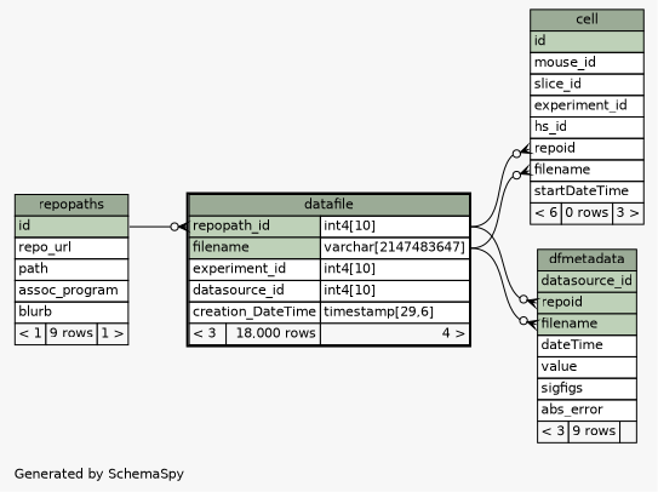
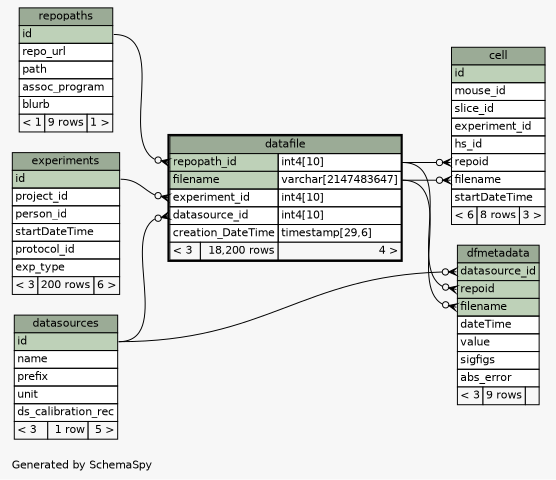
  digraph {
    bgcolor="#f7f7f7"
    fontname=Helvetica
    fontsize=11
    label="\nGenerated by SchemaSpy"
    labeljust=l
    nodesep=0.18
    rankdir=RL
    ranksep=0.46
    node [fontname=Helvetica fontsize=11 shape=plaintext]
    edge [arrowhead=none arrowsize=0.8 arrowtail=crowodot dir=back headport="id:e" tailport="filename:w"]
-   n1 [label=<     <TABLE BORDER="0" CELLBORDER="1" CELLSPACING="0" BGCOLOR="#ffffff">       <TR><TD COLSPAN="3" BGCOLOR="#9bab96" ALIGN="CENTER">cell</TD></TR>       <TR><TD PORT="id" COLSPAN="3" BGCOLOR="#bed1b8" ALIGN="LEFT">id</TD></TR>       <TR><TD PORT="mouse_id" COLSPAN="3" ALIGN="LEFT">mouse_id</TD></TR>       <TR><TD PORT="slice_id" COLSPAN="3" ALIGN="LEFT">slice_id</TD></TR>       <TR><TD PORT="experiment_id" COLSPAN="3" ALIGN="LEFT">experiment_id</TD></TR>       <TR><TD PORT="hs_id" COLSPAN="3" ALIGN="LEFT">hs_id</TD></TR>       <TR><TD PORT="repoid" COLSPAN="3" ALIGN="LEFT">repoid</TD></TR>       <TR><TD PORT="filename" COLSPAN="3" ALIGN="LEFT">filename</TD></TR>       <TR><TD PORT="startDateTime" COLSPAN="3" ALIGN="LEFT">startDateTime</TD></TR>       <TR><TD ALIGN="LEFT" BGCOLOR="#f7f7f7">&lt; 6</TD><TD ALIGN="RIGHT" BGCOLOR="#f7f7f7">0 rows</TD><TD ALIGN="RIGHT" BGCOLOR="#f7f7f7">3 &gt;</TD></TR>     </TABLE>>]
-   n2 [label=<     <TABLE BORDER="2" CELLBORDER="1" CELLSPACING="0" BGCOLOR="#ffffff">       <TR><TD COLSPAN="3" BGCOLOR="#9bab96" ALIGN="CENTER">datafile</TD></TR>       <TR><TD PORT="repopath_id" COLSPAN="2" BGCOLOR="#bed1b8" ALIGN="LEFT">repopath_id</TD><TD PORT="repopath_id.type" ALIGN="LEFT">int4[10]</TD></TR>       <TR><TD PORT="filename" COLSPAN="2" BGCOLOR="#bed1b8" ALIGN="LEFT">filename</TD><TD PORT="filename.type" ALIGN="LEFT">varchar[2147483647]</TD></TR>       <TR><TD PORT="experiment_id" COLSPAN="2" ALIGN="LEFT">experiment_id</TD><TD PORT="experiment_id.type" ALIGN="LEFT">int4[10]</TD></TR>       <TR><TD PORT="datasource_id" COLSPAN="2" ALIGN="LEFT">datasource_id</TD><TD PORT="datasource_id.type" ALIGN="LEFT">int4[10]</TD></TR>       <TR><TD PORT="creation_DateTime" COLSPAN="2" ALIGN="LEFT">creation_DateTime</TD><TD PORT="creation_DateTime.type" ALIGN="LEFT">timestamp[29,6]</TD></TR>       <TR><TD ALIGN="LEFT" BGCOLOR="#f7f7f7">&lt; 3</TD><TD ALIGN="RIGHT" BGCOLOR="#f7f7f7">18,000 rows</TD><TD ALIGN="RIGHT" BGCOLOR="#f7f7f7">4 &gt;</TD></TR>     </TABLE>>]
+   n1 [label=<     <TABLE BORDER="0" CELLBORDER="1" CELLSPACING="0" BGCOLOR="#ffffff">       <TR><TD COLSPAN="3" BGCOLOR="#9bab96" ALIGN="CENTER">cell</TD></TR>       <TR><TD PORT="id" COLSPAN="3" BGCOLOR="#bed1b8" ALIGN="LEFT">id</TD></TR>       <TR><TD PORT="mouse_id" COLSPAN="3" ALIGN="LEFT">mouse_id</TD></TR>       <TR><TD PORT="slice_id" COLSPAN="3" ALIGN="LEFT">slice_id</TD></TR>       <TR><TD PORT="experiment_id" COLSPAN="3" ALIGN="LEFT">experiment_id</TD></TR>       <TR><TD PORT="hs_id" COLSPAN="3" ALIGN="LEFT">hs_id</TD></TR>       <TR><TD PORT="repoid" COLSPAN="3" ALIGN="LEFT">repoid</TD></TR>       <TR><TD PORT="filename" COLSPAN="3" ALIGN="LEFT">filename</TD></TR>       <TR><TD PORT="startDateTime" COLSPAN="3" ALIGN="LEFT">startDateTime</TD></TR>       <TR><TD ALIGN="LEFT" BGCOLOR="#f7f7f7">&lt; 6</TD><TD ALIGN="RIGHT" BGCOLOR="#f7f7f7">8 rows</TD><TD ALIGN="RIGHT" BGCOLOR="#f7f7f7">3 &gt;</TD></TR>     </TABLE>>]
+   n2 [label=<     <TABLE BORDER="2" CELLBORDER="1" CELLSPACING="0" BGCOLOR="#ffffff">       <TR><TD COLSPAN="3" BGCOLOR="#9bab96" ALIGN="CENTER">datafile</TD></TR>       <TR><TD PORT="repopath_id" COLSPAN="2" BGCOLOR="#bed1b8" ALIGN="LEFT">repopath_id</TD><TD PORT="repopath_id.type" ALIGN="LEFT">int4[10]</TD></TR>       <TR><TD PORT="filename" COLSPAN="2" BGCOLOR="#bed1b8" ALIGN="LEFT">filename</TD><TD PORT="filename.type" ALIGN="LEFT">varchar[2147483647]</TD></TR>       <TR><TD PORT="experiment_id" COLSPAN="2" ALIGN="LEFT">experiment_id</TD><TD PORT="experiment_id.type" ALIGN="LEFT">int4[10]</TD></TR>       <TR><TD PORT="datasource_id" COLSPAN="2" ALIGN="LEFT">datasource_id</TD><TD PORT="datasource_id.type" ALIGN="LEFT">int4[10]</TD></TR>       <TR><TD PORT="creation_DateTime" COLSPAN="2" ALIGN="LEFT">creation_DateTime</TD><TD PORT="creation_DateTime.type" ALIGN="LEFT">timestamp[29,6]</TD></TR>       <TR><TD ALIGN="LEFT" BGCOLOR="#f7f7f7">&lt; 3</TD><TD ALIGN="RIGHT" BGCOLOR="#f7f7f7">18,200 rows</TD><TD ALIGN="RIGHT" BGCOLOR="#f7f7f7">4 &gt;</TD></TR>     </TABLE>>]
+   n3 [label=<     <TABLE BORDER="0" CELLBORDER="1" CELLSPACING="0" BGCOLOR="#ffffff">       <TR><TD COLSPAN="3" BGCOLOR="#9bab96" ALIGN="CENTER">experiments</TD></TR>       <TR><TD PORT="id" COLSPAN="3" BGCOLOR="#bed1b8" ALIGN="LEFT">id</TD></TR>       <TR><TD PORT="project_id" COLSPAN="3" ALIGN="LEFT">project_id</TD></TR>       <TR><TD PORT="person_id" COLSPAN="3" ALIGN="LEFT">person_id</TD></TR>       <TR><TD PORT="startDateTime" COLSPAN="3" ALIGN="LEFT">startDateTime</TD></TR>       <TR><TD PORT="protocol_id" COLSPAN="3" ALIGN="LEFT">protocol_id</TD></TR>       <TR><TD PORT="exp_type" COLSPAN="3" ALIGN="LEFT">exp_type</TD></TR>       <TR><TD ALIGN="LEFT" BGCOLOR="#f7f7f7">&lt; 3</TD><TD ALIGN="RIGHT" BGCOLOR="#f7f7f7">200 rows</TD><TD ALIGN="RIGHT" BGCOLOR="#f7f7f7">6 &gt;</TD></TR>     </TABLE>>]
+   n4 [label=<     <TABLE BORDER="0" CELLBORDER="1" CELLSPACING="0" BGCOLOR="#ffffff">       <TR><TD COLSPAN="3" BGCOLOR="#9bab96" ALIGN="CENTER">datasources</TD></TR>       <TR><TD PORT="id" COLSPAN="3" BGCOLOR="#bed1b8" ALIGN="LEFT">id</TD></TR>       <TR><TD PORT="name" COLSPAN="3" ALIGN="LEFT">name</TD></TR>       <TR><TD PORT="prefix" COLSPAN="3" ALIGN="LEFT">prefix</TD></TR>       <TR><TD PORT="unit" COLSPAN="3" ALIGN="LEFT">unit</TD></TR>       <TR><TD PORT="ds_calibration_rec" COLSPAN="3" ALIGN="LEFT">ds_calibration_rec</TD></TR>       <TR><TD ALIGN="LEFT" BGCOLOR="#f7f7f7">&lt; 3</TD><TD ALIGN="RIGHT" BGCOLOR="#f7f7f7">1 row</TD><TD ALIGN="RIGHT" BGCOLOR="#f7f7f7">5 &gt;</TD></TR>     </TABLE>>]
    n5 [label=<     <TABLE BORDER="0" CELLBORDER="1" CELLSPACING="0" BGCOLOR="#ffffff">       <TR><TD COLSPAN="3" BGCOLOR="#9bab96" ALIGN="CENTER">repopaths</TD></TR>       <TR><TD PORT="id" COLSPAN="3" BGCOLOR="#bed1b8" ALIGN="LEFT">id</TD></TR>       <TR><TD PORT="repo_url" COLSPAN="3" ALIGN="LEFT">repo_url</TD></TR>       <TR><TD PORT="path" COLSPAN="3" ALIGN="LEFT">path</TD></TR>       <TR><TD PORT="assoc_program" COLSPAN="3" ALIGN="LEFT">assoc_program</TD></TR>       <TR><TD PORT="blurb" COLSPAN="3" ALIGN="LEFT">blurb</TD></TR>       <TR><TD ALIGN="LEFT" BGCOLOR="#f7f7f7">&lt; 1</TD><TD ALIGN="RIGHT" BGCOLOR="#f7f7f7">9 rows</TD><TD ALIGN="RIGHT" BGCOLOR="#f7f7f7">1 &gt;</TD></TR>     </TABLE>>]
    n6 [label=<     <TABLE BORDER="0" CELLBORDER="1" CELLSPACING="0" BGCOLOR="#ffffff">       <TR><TD COLSPAN="3" BGCOLOR="#9bab96" ALIGN="CENTER">dfmetadata</TD></TR>       <TR><TD PORT="datasource_id" COLSPAN="3" BGCOLOR="#bed1b8" ALIGN="LEFT">datasource_id</TD></TR>       <TR><TD PORT="repoid" COLSPAN="3" BGCOLOR="#bed1b8" ALIGN="LEFT">repoid</TD></TR>       <TR><TD PORT="filename" COLSPAN="3" BGCOLOR="#bed1b8" ALIGN="LEFT">filename</TD></TR>       <TR><TD PORT="dateTime" COLSPAN="3" ALIGN="LEFT">dateTime</TD></TR>       <TR><TD PORT="value" COLSPAN="3" ALIGN="LEFT">value</TD></TR>       <TR><TD PORT="sigfigs" COLSPAN="3" ALIGN="LEFT">sigfigs</TD></TR>       <TR><TD PORT="abs_error" COLSPAN="3" ALIGN="LEFT">abs_error</TD></TR>       <TR><TD ALIGN="LEFT" BGCOLOR="#f7f7f7">&lt; 3</TD><TD ALIGN="RIGHT" BGCOLOR="#f7f7f7">9 rows</TD><TD ALIGN="RIGHT" BGCOLOR="#f7f7f7">  </TD></TR>     </TABLE>>]
    n1 -> n2 [headport="filename.type:e"]
    n1 -> n2 [headport="repopath_id.type:e" tailport="repoid:w"]
+   n2 -> n3 [tailport="experiment_id:w"]
+   n2 -> n4 [tailport="datasource_id:w"]
    n2 -> n5 [tailport="repopath_id:w"]
    n6 -> n2 [headport="filename.type:e"]
    n6 -> n2 [headport="repopath_id.type:e" tailport="repoid:w"]
+   n6 -> n4 [tailport="datasource_id:w"]
  }
